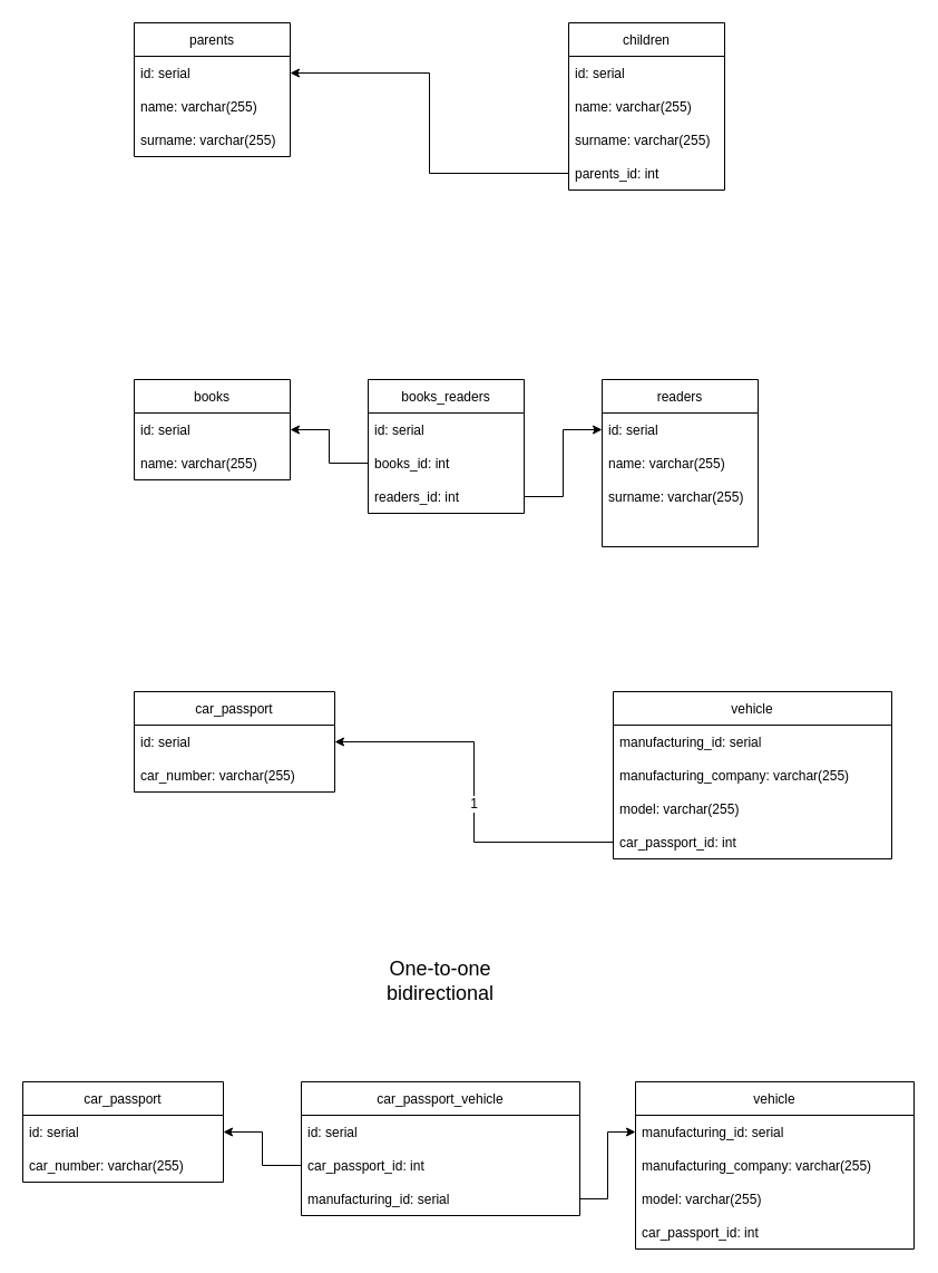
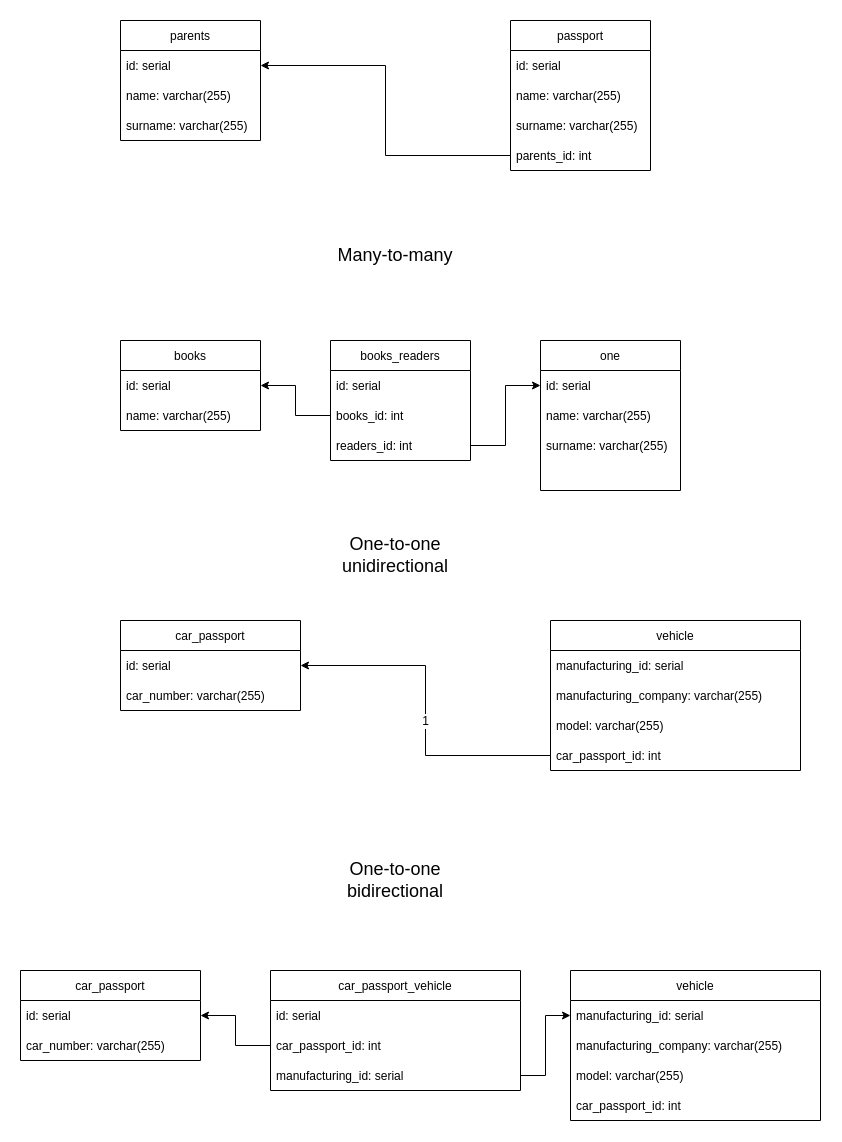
  <mxCell id="0" />
  <mxCell id="1" parent="0" />
  <mxCell id="2" value="parents" style="swimlane;fontStyle=0;childLayout=stackLayout;horizontal=1;startSize=30;horizontalStack=0;resizeParent=1;resizeParentMax=0;resizeLast=0;collapsible=1;marginBottom=0;" vertex="1" parent="1"><mxGeometry x="120" y="20" width="140" height="120" as="geometry" /></mxCell>
  <mxCell id="3" value="id: serial" style="text;strokeColor=none;fillColor=none;align=left;verticalAlign=middle;spacingLeft=4;spacingRight=4;overflow=hidden;points=[[0,0.5],[1,0.5]];portConstraint=eastwest;rotatable=0;" vertex="1" parent="2"><mxGeometry y="30" width="140" height="30" as="geometry" /></mxCell>
  <mxCell id="4" value="name: varchar(255)" style="text;strokeColor=none;fillColor=none;align=left;verticalAlign=middle;spacingLeft=4;spacingRight=4;overflow=hidden;points=[[0,0.5],[1,0.5]];portConstraint=eastwest;rotatable=0;" vertex="1" parent="2"><mxGeometry y="60" width="140" height="30" as="geometry" /></mxCell>
  <mxCell id="5" value="surname: varchar(255)" style="text;strokeColor=none;fillColor=none;align=left;verticalAlign=middle;spacingLeft=4;spacingRight=4;overflow=hidden;points=[[0,0.5],[1,0.5]];portConstraint=eastwest;rotatable=0;" vertex="1" parent="2"><mxGeometry y="90" width="140" height="30" as="geometry" /></mxCell>
- <mxCell id="6" value="children" style="swimlane;fontStyle=0;childLayout=stackLayout;horizontal=1;startSize=30;horizontalStack=0;resizeParent=1;resizeParentMax=0;resizeLast=0;collapsible=1;marginBottom=0;" vertex="1" parent="1"><mxGeometry x="510" y="20" width="140" height="150" as="geometry" /></mxCell>
+ <mxCell id="6" value="passport" style="swimlane;fontStyle=0;childLayout=stackLayout;horizontal=1;startSize=30;horizontalStack=0;resizeParent=1;resizeParentMax=0;resizeLast=0;collapsible=1;marginBottom=0;" vertex="1" parent="1"><mxGeometry x="510" y="20" width="140" height="150" as="geometry" /></mxCell>
  <mxCell id="7" value="id: serial" style="text;strokeColor=none;fillColor=none;align=left;verticalAlign=middle;spacingLeft=4;spacingRight=4;overflow=hidden;points=[[0,0.5],[1,0.5]];portConstraint=eastwest;rotatable=0;" vertex="1" parent="6"><mxGeometry y="30" width="140" height="30" as="geometry" /></mxCell>
  <mxCell id="8" value="name: varchar(255)" style="text;strokeColor=none;fillColor=none;align=left;verticalAlign=middle;spacingLeft=4;spacingRight=4;overflow=hidden;points=[[0,0.5],[1,0.5]];portConstraint=eastwest;rotatable=0;" vertex="1" parent="6"><mxGeometry y="60" width="140" height="30" as="geometry" /></mxCell>
  <mxCell id="9" value="surname: varchar(255)" style="text;strokeColor=none;fillColor=none;align=left;verticalAlign=middle;spacingLeft=4;spacingRight=4;overflow=hidden;points=[[0,0.5],[1,0.5]];portConstraint=eastwest;rotatable=0;" vertex="1" parent="6"><mxGeometry y="90" width="140" height="30" as="geometry" /></mxCell>
  <mxCell id="10" value="parents_id: int" style="text;strokeColor=none;fillColor=none;align=left;verticalAlign=middle;spacingLeft=4;spacingRight=4;overflow=hidden;points=[[0,0.5],[1,0.5]];portConstraint=eastwest;rotatable=0;" vertex="1" parent="6"><mxGeometry y="120" width="140" height="30" as="geometry" /></mxCell>
  <mxCell id="11" style="edgeStyle=orthogonalEdgeStyle;rounded=0;orthogonalLoop=1;jettySize=auto;html=1;exitX=0;exitY=0.5;exitDx=0;exitDy=0;entryX=1;entryY=0.5;entryDx=0;entryDy=0;" edge="1" parent="1" source="10" target="3"><mxGeometry relative="1" as="geometry" /></mxCell>
  <mxCell id="12" value="books" style="swimlane;fontStyle=0;childLayout=stackLayout;horizontal=1;startSize=30;horizontalStack=0;resizeParent=1;resizeParentMax=0;resizeLast=0;collapsible=1;marginBottom=0;" vertex="1" parent="1"><mxGeometry x="120" y="340" width="140" height="90" as="geometry" /></mxCell>
  <mxCell id="13" value="id: serial" style="text;strokeColor=none;fillColor=none;align=left;verticalAlign=middle;spacingLeft=4;spacingRight=4;overflow=hidden;points=[[0,0.5],[1,0.5]];portConstraint=eastwest;rotatable=0;" vertex="1" parent="12"><mxGeometry y="30" width="140" height="30" as="geometry" /></mxCell>
  <mxCell id="14" value="name: varchar(255)" style="text;strokeColor=none;fillColor=none;align=left;verticalAlign=middle;spacingLeft=4;spacingRight=4;overflow=hidden;points=[[0,0.5],[1,0.5]];portConstraint=eastwest;rotatable=0;" vertex="1" parent="12"><mxGeometry y="60" width="140" height="30" as="geometry" /></mxCell>
- <mxCell id="15" value="readers" style="swimlane;fontStyle=0;childLayout=stackLayout;horizontal=1;startSize=30;horizontalStack=0;resizeParent=1;resizeParentMax=0;resizeLast=0;collapsible=1;marginBottom=0;" vertex="1" parent="1"><mxGeometry x="540" y="340" width="140" height="150" as="geometry" /></mxCell>
+ <mxCell id="15" value="one" style="swimlane;fontStyle=0;childLayout=stackLayout;horizontal=1;startSize=30;horizontalStack=0;resizeParent=1;resizeParentMax=0;resizeLast=0;collapsible=1;marginBottom=0;" vertex="1" parent="1"><mxGeometry x="540" y="340" width="140" height="150" as="geometry" /></mxCell>
  <mxCell id="16" value="id: serial" style="text;strokeColor=none;fillColor=none;align=left;verticalAlign=middle;spacingLeft=4;spacingRight=4;overflow=hidden;points=[[0,0.5],[1,0.5]];portConstraint=eastwest;rotatable=0;" vertex="1" parent="15"><mxGeometry y="30" width="140" height="30" as="geometry" /></mxCell>
  <mxCell id="17" value="name: varchar(255)" style="text;strokeColor=none;fillColor=none;align=left;verticalAlign=middle;spacingLeft=4;spacingRight=4;overflow=hidden;points=[[0,0.5],[1,0.5]];portConstraint=eastwest;rotatable=0;" vertex="1" parent="15"><mxGeometry y="60" width="140" height="30" as="geometry" /></mxCell>
  <mxCell id="18" value="surname: varchar(255)" style="text;strokeColor=none;fillColor=none;align=left;verticalAlign=middle;spacingLeft=4;spacingRight=4;overflow=hidden;points=[[0,0.5],[1,0.5]];portConstraint=eastwest;rotatable=0;" vertex="1" parent="15"><mxGeometry y="90" width="140" height="30" as="geometry" /></mxCell>
  <mxCell id="19" style="text;strokeColor=none;fillColor=none;align=left;verticalAlign=middle;spacingLeft=4;spacingRight=4;overflow=hidden;points=[[0,0.5],[1,0.5]];portConstraint=eastwest;rotatable=0;" vertex="1" parent="15"><mxGeometry y="120" width="140" height="30" as="geometry" /></mxCell>
  <mxCell id="20" value="books_readers" style="swimlane;fontStyle=0;childLayout=stackLayout;horizontal=1;startSize=30;horizontalStack=0;resizeParent=1;resizeParentMax=0;resizeLast=0;collapsible=1;marginBottom=0;" vertex="1" parent="1"><mxGeometry x="330" y="340" width="140" height="120" as="geometry" /></mxCell>
  <mxCell id="21" value="id: serial" style="text;strokeColor=none;fillColor=none;align=left;verticalAlign=middle;spacingLeft=4;spacingRight=4;overflow=hidden;points=[[0,0.5],[1,0.5]];portConstraint=eastwest;rotatable=0;" vertex="1" parent="20"><mxGeometry y="30" width="140" height="30" as="geometry" /></mxCell>
  <mxCell id="22" value="books_id: int" style="text;strokeColor=none;fillColor=none;align=left;verticalAlign=middle;spacingLeft=4;spacingRight=4;overflow=hidden;points=[[0,0.5],[1,0.5]];portConstraint=eastwest;rotatable=0;" vertex="1" parent="20"><mxGeometry y="60" width="140" height="30" as="geometry" /></mxCell>
  <mxCell id="23" value="readers_id: int" style="text;strokeColor=none;fillColor=none;align=left;verticalAlign=middle;spacingLeft=4;spacingRight=4;overflow=hidden;points=[[0,0.5],[1,0.5]];portConstraint=eastwest;rotatable=0;" vertex="1" parent="20"><mxGeometry y="90" width="140" height="30" as="geometry" /></mxCell>
  <mxCell id="24" style="edgeStyle=orthogonalEdgeStyle;rounded=0;orthogonalLoop=1;jettySize=auto;html=1;exitX=0;exitY=0.5;exitDx=0;exitDy=0;entryX=1;entryY=0.5;entryDx=0;entryDy=0;" edge="1" parent="1" source="22" target="13"><mxGeometry relative="1" as="geometry" /></mxCell>
  <mxCell id="25" style="edgeStyle=orthogonalEdgeStyle;rounded=0;orthogonalLoop=1;jettySize=auto;html=1;exitX=1;exitY=0.5;exitDx=0;exitDy=0;entryX=0;entryY=0.5;entryDx=0;entryDy=0;" edge="1" parent="1" source="23" target="16"><mxGeometry relative="1" as="geometry" /></mxCell>
+ <mxCell id="26" value="&lt;font style=&quot;font-size: 18px;&quot;&gt;Many-to-many&lt;/font&gt;" style="text;html=1;strokeColor=none;fillColor=none;align=center;verticalAlign=middle;whiteSpace=wrap;rounded=0;" vertex="1" parent="1"><mxGeometry x="330" y="240" width="130" height="30" as="geometry" /></mxCell>
+ <mxCell id="27" value="&lt;font style=&quot;font-size: 18px;&quot;&gt;One-to-one unidirectional&lt;/font&gt;" style="text;html=1;strokeColor=none;fillColor=none;align=center;verticalAlign=middle;whiteSpace=wrap;rounded=0;" vertex="1" parent="1"><mxGeometry x="330" y="540" width="130" height="30" as="geometry" /></mxCell>
  <mxCell id="28" value="&lt;font style=&quot;font-size: 18px;&quot;&gt;One-to-one bidirectional&lt;/font&gt;" style="text;html=1;strokeColor=none;fillColor=none;align=center;verticalAlign=middle;whiteSpace=wrap;rounded=0;" vertex="1" parent="1"><mxGeometry x="330" y="865" width="130" height="30" as="geometry" /></mxCell>
  <mxCell id="29" value="car_passport" style="swimlane;fontStyle=0;childLayout=stackLayout;horizontal=1;startSize=30;horizontalStack=0;resizeParent=1;resizeParentMax=0;resizeLast=0;collapsible=1;marginBottom=0;fontSize=12;" vertex="1" parent="1"><mxGeometry x="120" y="620" width="180" height="90" as="geometry" /></mxCell>
  <mxCell id="30" value="id: serial" style="text;strokeColor=none;fillColor=none;align=left;verticalAlign=middle;spacingLeft=4;spacingRight=4;overflow=hidden;points=[[0,0.5],[1,0.5]];portConstraint=eastwest;rotatable=0;fontSize=12;" vertex="1" parent="29"><mxGeometry y="30" width="180" height="30" as="geometry" /></mxCell>
  <mxCell id="31" value="car_number: varchar(255)" style="text;strokeColor=none;fillColor=none;align=left;verticalAlign=middle;spacingLeft=4;spacingRight=4;overflow=hidden;points=[[0,0.5],[1,0.5]];portConstraint=eastwest;rotatable=0;fontSize=12;" vertex="1" parent="29"><mxGeometry y="60" width="180" height="30" as="geometry" /></mxCell>
  <mxCell id="32" value="vehicle" style="swimlane;fontStyle=0;childLayout=stackLayout;horizontal=1;startSize=30;horizontalStack=0;resizeParent=1;resizeParentMax=0;resizeLast=0;collapsible=1;marginBottom=0;fontSize=12;" vertex="1" parent="1"><mxGeometry x="550" y="620" width="250" height="150" as="geometry" /></mxCell>
  <mxCell id="33" value="manufacturing_id: serial" style="text;strokeColor=none;fillColor=none;align=left;verticalAlign=middle;spacingLeft=4;spacingRight=4;overflow=hidden;points=[[0,0.5],[1,0.5]];portConstraint=eastwest;rotatable=0;fontSize=12;" vertex="1" parent="32"><mxGeometry y="30" width="250" height="30" as="geometry" /></mxCell>
  <mxCell id="34" value="manufacturing_company: varchar(255)" style="text;strokeColor=none;fillColor=none;align=left;verticalAlign=middle;spacingLeft=4;spacingRight=4;overflow=hidden;points=[[0,0.5],[1,0.5]];portConstraint=eastwest;rotatable=0;fontSize=12;" vertex="1" parent="32"><mxGeometry y="60" width="250" height="30" as="geometry" /></mxCell>
  <mxCell id="35" value="model: varchar(255)" style="text;strokeColor=none;fillColor=none;align=left;verticalAlign=middle;spacingLeft=4;spacingRight=4;overflow=hidden;points=[[0,0.5],[1,0.5]];portConstraint=eastwest;rotatable=0;fontSize=12;" vertex="1" parent="32"><mxGeometry y="90" width="250" height="30" as="geometry" /></mxCell>
  <mxCell id="36" value="car_passport_id: int" style="text;strokeColor=none;fillColor=none;align=left;verticalAlign=middle;spacingLeft=4;spacingRight=4;overflow=hidden;points=[[0,0.5],[1,0.5]];portConstraint=eastwest;rotatable=0;fontSize=12;" vertex="1" parent="32"><mxGeometry y="120" width="250" height="30" as="geometry" /></mxCell>
  <mxCell id="37" style="edgeStyle=orthogonalEdgeStyle;rounded=0;orthogonalLoop=1;jettySize=auto;html=1;exitX=0;exitY=0.5;exitDx=0;exitDy=0;entryX=1;entryY=0.5;entryDx=0;entryDy=0;fontSize=12;" edge="1" parent="1" source="36" target="30"><mxGeometry relative="1" as="geometry" /></mxCell>
  <mxCell id="38" value="1" style="edgeLabel;html=1;align=center;verticalAlign=middle;resizable=0;points=[];fontSize=12;" vertex="1" connectable="0" parent="37"><mxGeometry x="-0.059" y="1" relative="1" as="geometry"><mxPoint as="offset" /></mxGeometry></mxCell>
  <mxCell id="39" value="car_passport" style="swimlane;fontStyle=0;childLayout=stackLayout;horizontal=1;startSize=30;horizontalStack=0;resizeParent=1;resizeParentMax=0;resizeLast=0;collapsible=1;marginBottom=0;fontSize=12;" vertex="1" parent="1"><mxGeometry x="20" y="970" width="180" height="90" as="geometry" /></mxCell>
  <mxCell id="40" value="id: serial" style="text;strokeColor=none;fillColor=none;align=left;verticalAlign=middle;spacingLeft=4;spacingRight=4;overflow=hidden;points=[[0,0.5],[1,0.5]];portConstraint=eastwest;rotatable=0;fontSize=12;" vertex="1" parent="39"><mxGeometry y="30" width="180" height="30" as="geometry" /></mxCell>
  <mxCell id="41" value="car_number: varchar(255)" style="text;strokeColor=none;fillColor=none;align=left;verticalAlign=middle;spacingLeft=4;spacingRight=4;overflow=hidden;points=[[0,0.5],[1,0.5]];portConstraint=eastwest;rotatable=0;fontSize=12;" vertex="1" parent="39"><mxGeometry y="60" width="180" height="30" as="geometry" /></mxCell>
  <mxCell id="42" value="vehicle" style="swimlane;fontStyle=0;childLayout=stackLayout;horizontal=1;startSize=30;horizontalStack=0;resizeParent=1;resizeParentMax=0;resizeLast=0;collapsible=1;marginBottom=0;fontSize=12;" vertex="1" parent="1"><mxGeometry x="570" y="970" width="250" height="150" as="geometry" /></mxCell>
  <mxCell id="43" value="manufacturing_id: serial" style="text;strokeColor=none;fillColor=none;align=left;verticalAlign=middle;spacingLeft=4;spacingRight=4;overflow=hidden;points=[[0,0.5],[1,0.5]];portConstraint=eastwest;rotatable=0;fontSize=12;" vertex="1" parent="42"><mxGeometry y="30" width="250" height="30" as="geometry" /></mxCell>
  <mxCell id="44" value="manufacturing_company: varchar(255)" style="text;strokeColor=none;fillColor=none;align=left;verticalAlign=middle;spacingLeft=4;spacingRight=4;overflow=hidden;points=[[0,0.5],[1,0.5]];portConstraint=eastwest;rotatable=0;fontSize=12;" vertex="1" parent="42"><mxGeometry y="60" width="250" height="30" as="geometry" /></mxCell>
  <mxCell id="45" value="model: varchar(255)" style="text;strokeColor=none;fillColor=none;align=left;verticalAlign=middle;spacingLeft=4;spacingRight=4;overflow=hidden;points=[[0,0.5],[1,0.5]];portConstraint=eastwest;rotatable=0;fontSize=12;" vertex="1" parent="42"><mxGeometry y="90" width="250" height="30" as="geometry" /></mxCell>
  <mxCell id="46" value="car_passport_id: int" style="text;strokeColor=none;fillColor=none;align=left;verticalAlign=middle;spacingLeft=4;spacingRight=4;overflow=hidden;points=[[0,0.5],[1,0.5]];portConstraint=eastwest;rotatable=0;fontSize=12;" vertex="1" parent="42"><mxGeometry y="120" width="250" height="30" as="geometry" /></mxCell>
  <mxCell id="47" value="car_passport_vehicle" style="swimlane;fontStyle=0;childLayout=stackLayout;horizontal=1;startSize=30;horizontalStack=0;resizeParent=1;resizeParentMax=0;resizeLast=0;collapsible=1;marginBottom=0;fontSize=12;" vertex="1" parent="1"><mxGeometry x="270" y="970" width="250" height="120" as="geometry" /></mxCell>
  <mxCell id="48" value="id: serial" style="text;strokeColor=none;fillColor=none;align=left;verticalAlign=middle;spacingLeft=4;spacingRight=4;overflow=hidden;points=[[0,0.5],[1,0.5]];portConstraint=eastwest;rotatable=0;fontSize=12;" vertex="1" parent="47"><mxGeometry y="30" width="250" height="30" as="geometry" /></mxCell>
  <mxCell id="49" value="car_passport_id: int" style="text;strokeColor=none;fillColor=none;align=left;verticalAlign=middle;spacingLeft=4;spacingRight=4;overflow=hidden;points=[[0,0.5],[1,0.5]];portConstraint=eastwest;rotatable=0;fontSize=12;" vertex="1" parent="47"><mxGeometry y="60" width="250" height="30" as="geometry" /></mxCell>
  <mxCell id="50" value="manufacturing_id: serial" style="text;strokeColor=none;fillColor=none;align=left;verticalAlign=middle;spacingLeft=4;spacingRight=4;overflow=hidden;points=[[0,0.5],[1,0.5]];portConstraint=eastwest;rotatable=0;fontSize=12;" vertex="1" parent="47"><mxGeometry y="90" width="250" height="30" as="geometry" /></mxCell>
  <mxCell id="51" style="edgeStyle=orthogonalEdgeStyle;rounded=0;orthogonalLoop=1;jettySize=auto;html=1;exitX=0;exitY=0.5;exitDx=0;exitDy=0;fontSize=12;" edge="1" parent="1" source="49" target="40"><mxGeometry relative="1" as="geometry" /></mxCell>
  <mxCell id="52" style="edgeStyle=orthogonalEdgeStyle;rounded=0;orthogonalLoop=1;jettySize=auto;html=1;exitX=1;exitY=0.5;exitDx=0;exitDy=0;entryX=0;entryY=0.5;entryDx=0;entryDy=0;fontSize=12;" edge="1" parent="1" source="50" target="43"><mxGeometry relative="1" as="geometry" /></mxCell>
